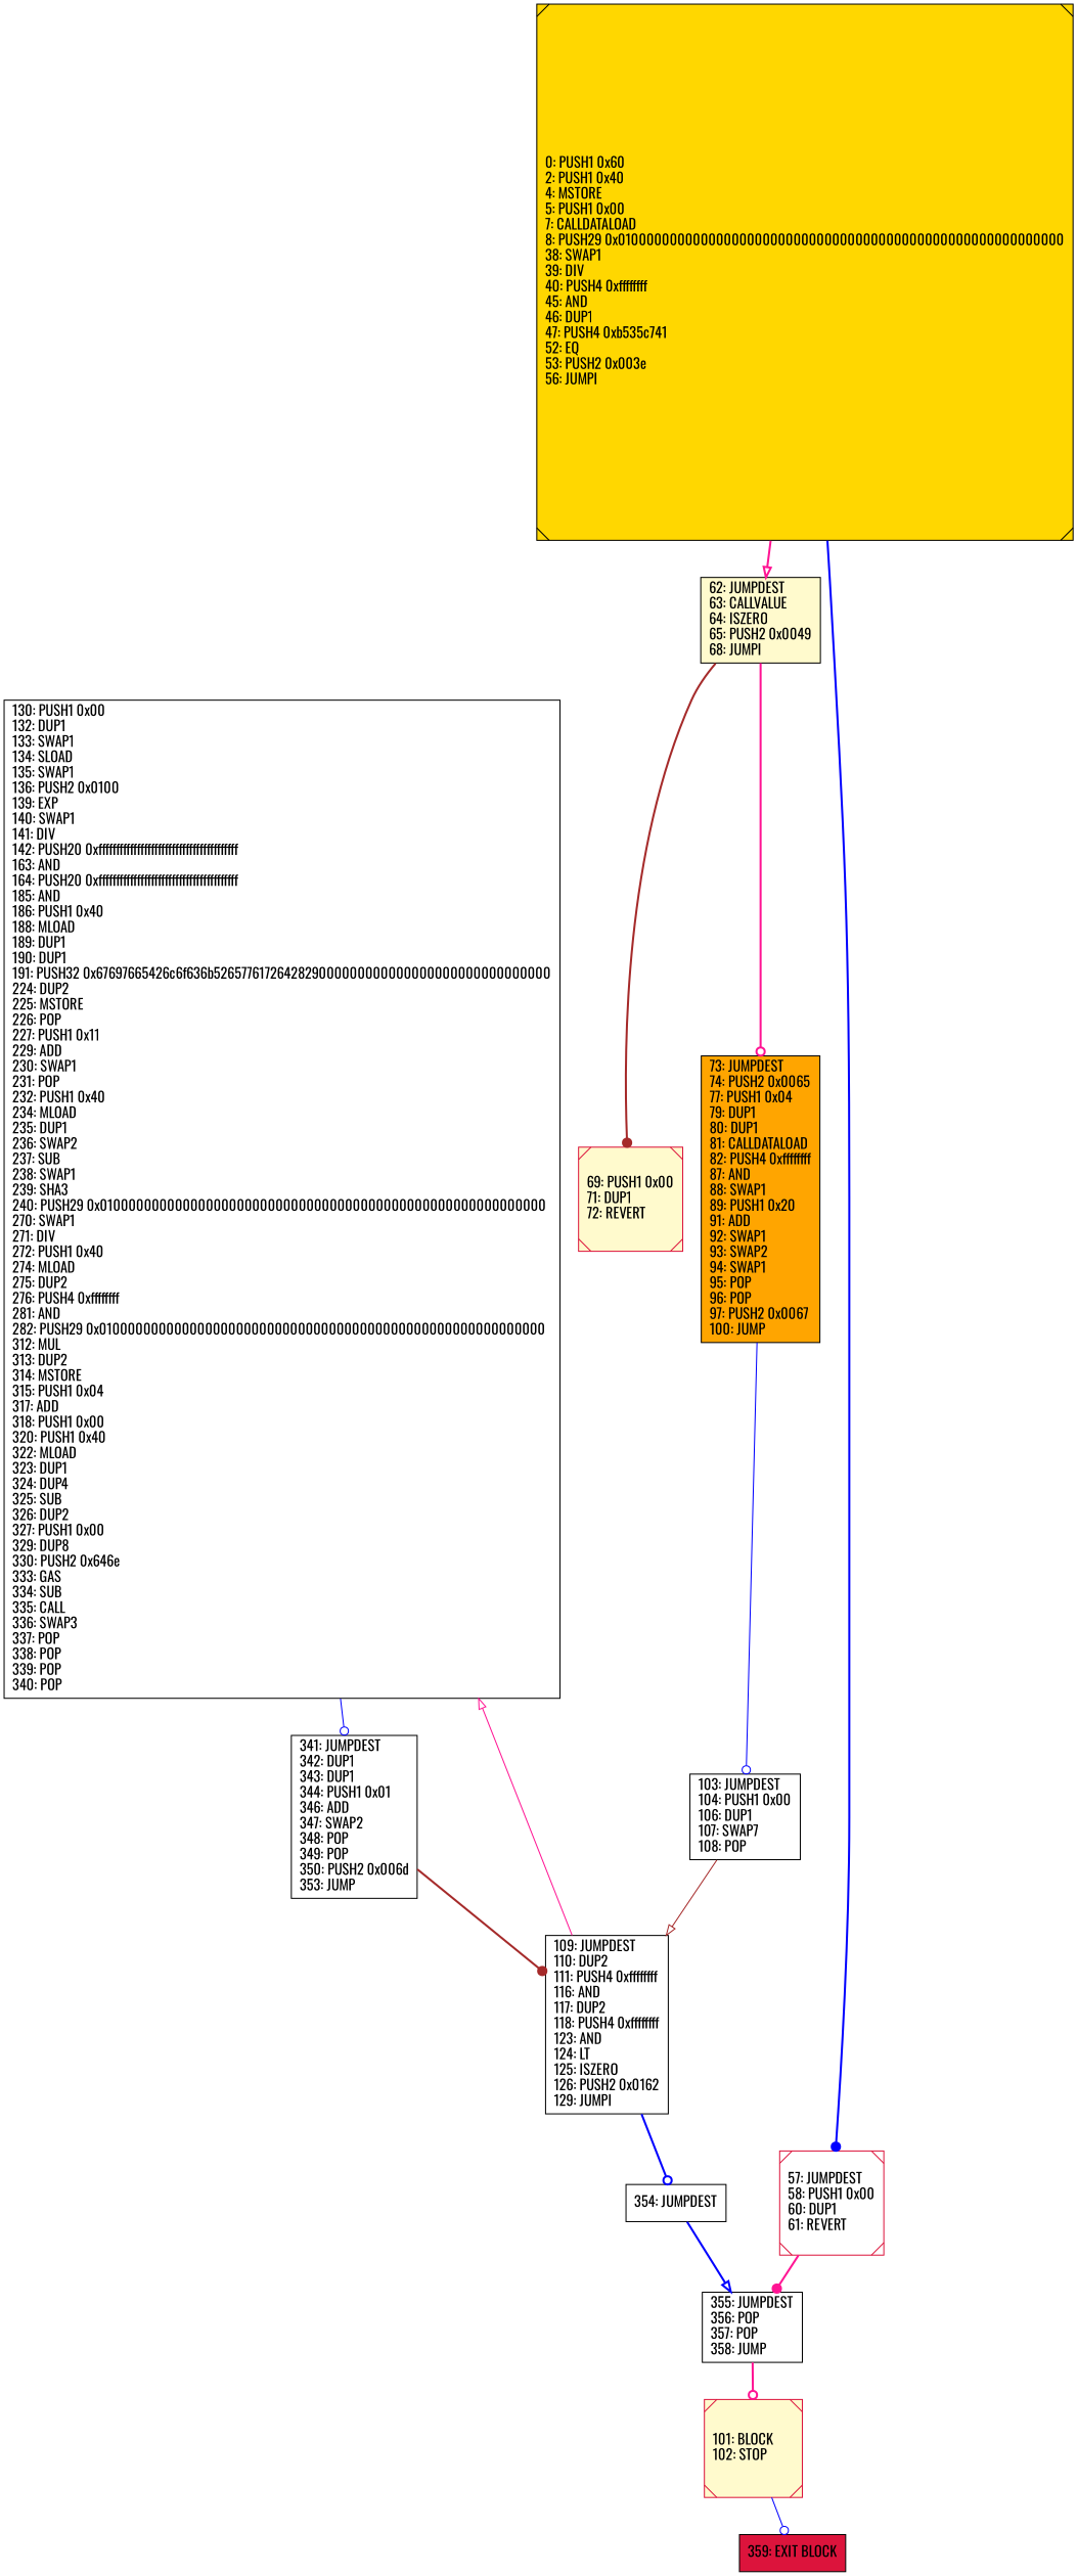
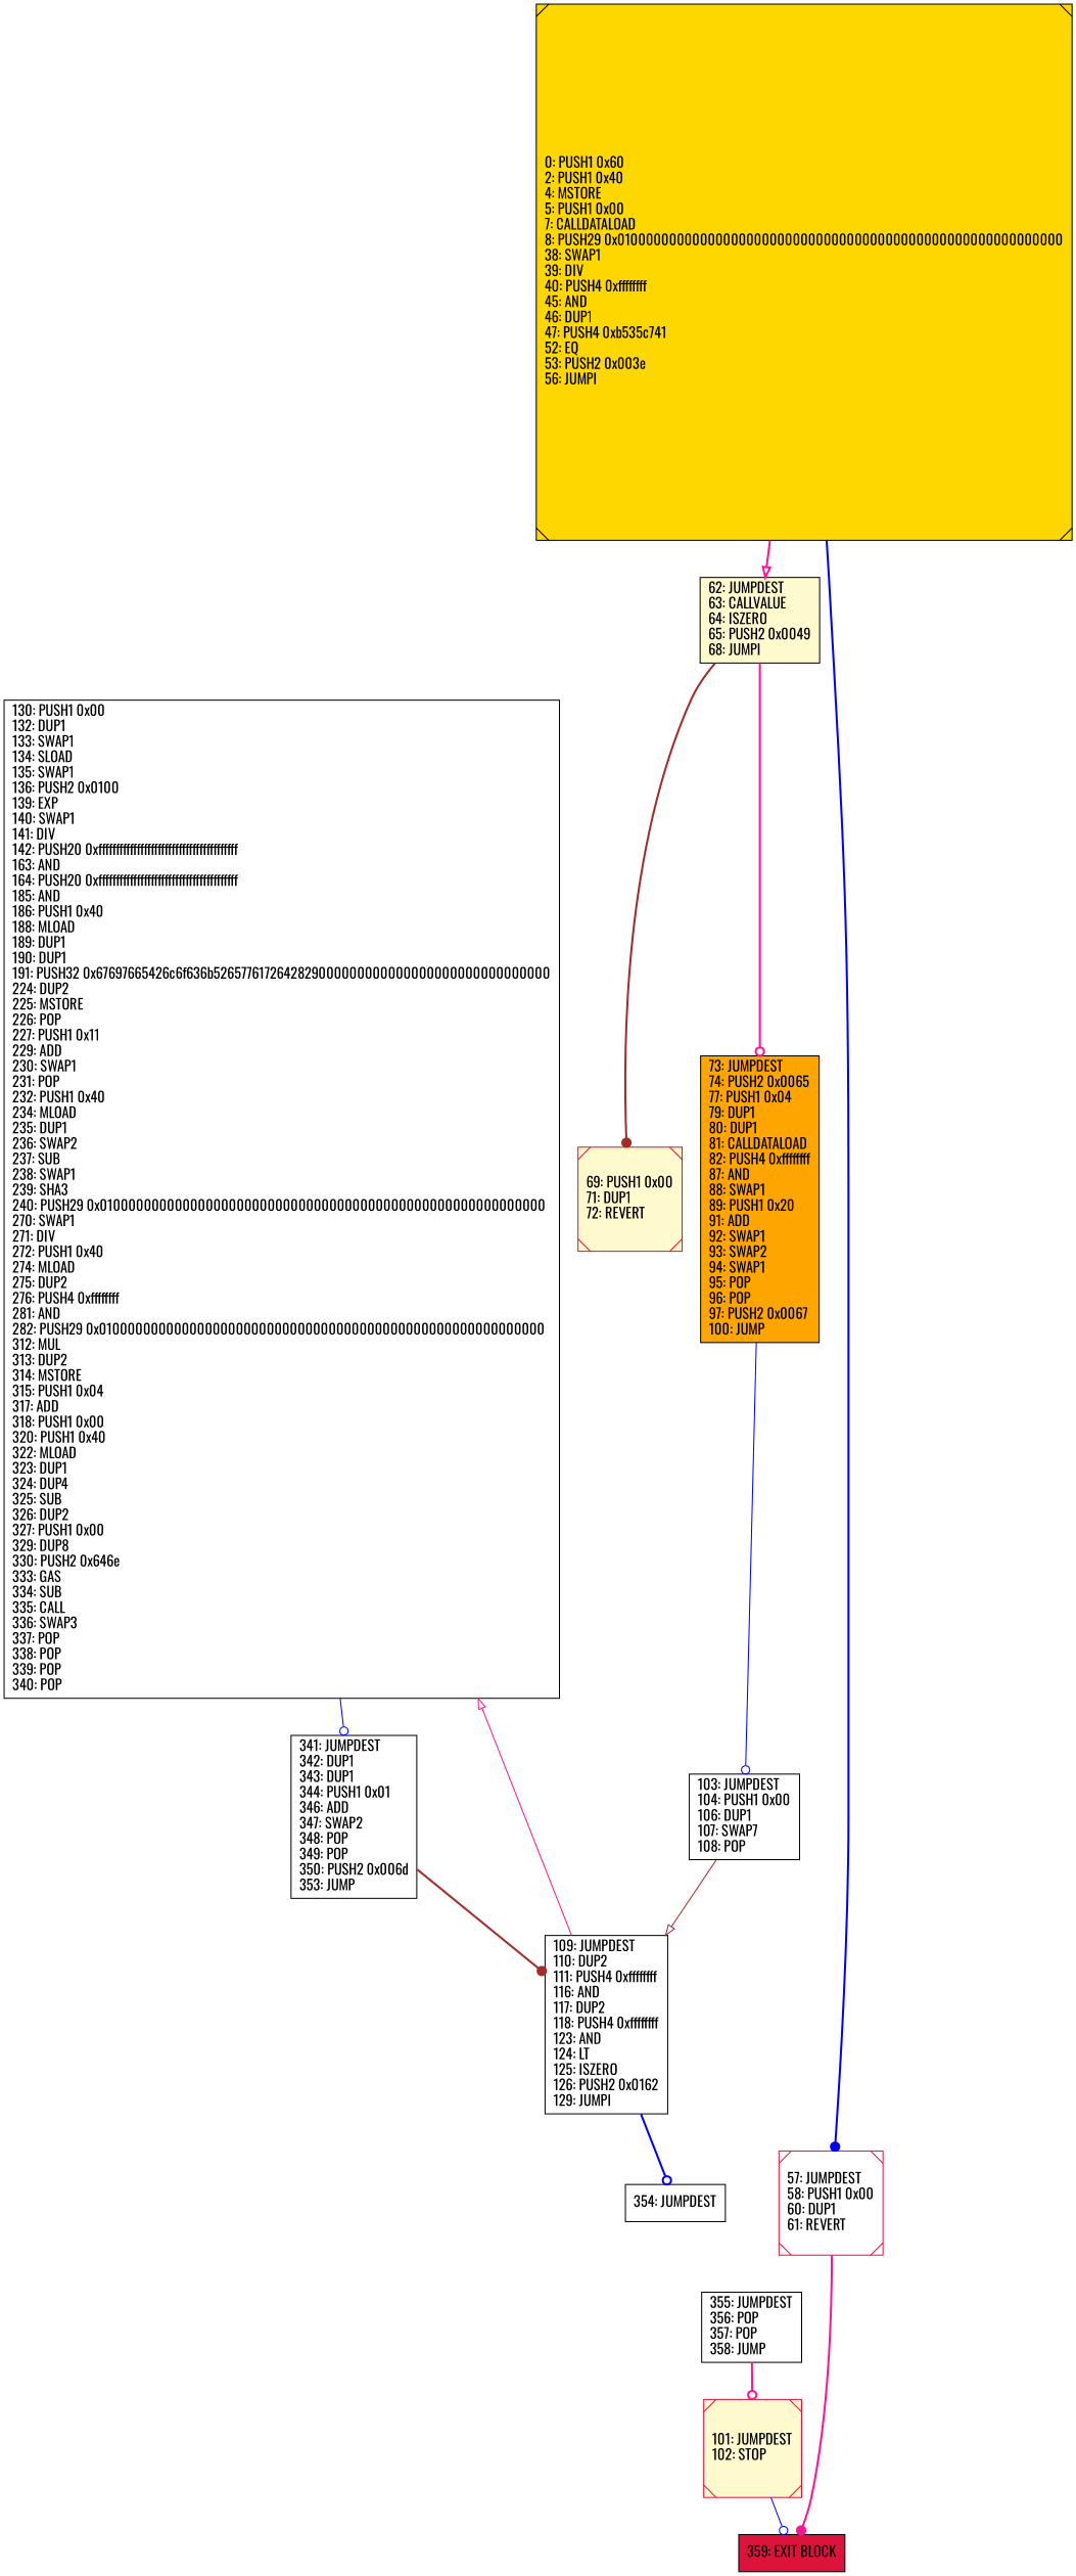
  digraph {
    fontname=Oswald
    rankdir=UD
    node [color=black fillcolor=white fontcolor=black fontname=Oswald shape=box style=filled]
    edge [arrowhead=odot color=blue fontname=Oswald style=bold]
    n1 [label="130: PUSH1 0x00\l132: DUP1\l133: SWAP1\l134: SLOAD\l135: SWAP1\l136: PUSH2 0x0100\l139: EXP\l140: SWAP1\l141: DIV\l142: PUSH20 0xffffffffffffffffffffffffffffffffffffffff\l163: AND\l164: PUSH20 0xffffffffffffffffffffffffffffffffffffffff\l185: AND\l186: PUSH1 0x40\l188: MLOAD\l189: DUP1\l190: DUP1\l191: PUSH32 0x67697665426c6f636b5265776172642829000000000000000000000000000000\l224: DUP2\l225: MSTORE\l226: POP\l227: PUSH1 0x11\l229: ADD\l230: SWAP1\l231: POP\l232: PUSH1 0x40\l234: MLOAD\l235: DUP1\l236: SWAP2\l237: SUB\l238: SWAP1\l239: SHA3\l240: PUSH29 0x0100000000000000000000000000000000000000000000000000000000\l270: SWAP1\l271: DIV\l272: PUSH1 0x40\l274: MLOAD\l275: DUP2\l276: PUSH4 0xffffffff\l281: AND\l282: PUSH29 0x0100000000000000000000000000000000000000000000000000000000\l312: MUL\l313: DUP2\l314: MSTORE\l315: PUSH1 0x04\l317: ADD\l318: PUSH1 0x00\l320: PUSH1 0x40\l322: MLOAD\l323: DUP1\l324: DUP4\l325: SUB\l326: DUP2\l327: PUSH1 0x00\l329: DUP8\l330: PUSH2 0x646e\l333: GAS\l334: SUB\l335: CALL\l336: SWAP3\l337: POP\l338: POP\l339: POP\l340: POP\l"]
    n2 [label="341: JUMPDEST\l342: DUP1\l343: DUP1\l344: PUSH1 0x01\l346: ADD\l347: SWAP2\l348: POP\l349: POP\l350: PUSH2 0x006d\l353: JUMP\l"]
    n3 [label="109: JUMPDEST\l110: DUP2\l111: PUSH4 0xffffffff\l116: AND\l117: DUP2\l118: PUSH4 0xffffffff\l123: AND\l124: LT\l125: ISZERO\l126: PUSH2 0x0162\l129: JUMPI\l"]
    n4 [color=crimson fillcolor=lemonchiffon label="69: PUSH1 0x00\l71: DUP1\l72: REVERT\l" shape=Msquare]
    n5 [fillcolor=crimson label="359: EXIT BLOCK\l"]
    n6 [fillcolor=orange label="73: JUMPDEST\l74: PUSH2 0x0065\l77: PUSH1 0x04\l79: DUP1\l80: DUP1\l81: CALLDATALOAD\l82: PUSH4 0xffffffff\l87: AND\l88: SWAP1\l89: PUSH1 0x20\l91: ADD\l92: SWAP1\l93: SWAP2\l94: SWAP1\l95: POP\l96: POP\l97: PUSH2 0x0067\l100: JUMP\l"]
    n7 [label="103: JUMPDEST\l104: PUSH1 0x00\l106: DUP1\l107: SWAP7\l108: POP\l"]
    n8 [label="354: JUMPDEST\l"]
    n9 [label="355: JUMPDEST\l356: POP\l357: POP\l358: JUMP\l"]
-   n10 [color=crimson fillcolor=lemonchiffon label="101: BLOCK\l102: STOP\l" shape=Msquare]
+   n10 [color=crimson fillcolor=lemonchiffon label="101: JUMPDEST\l102: STOP\l" shape=Msquare]
    n11 [fillcolor=gold label="0: PUSH1 0x60\l2: PUSH1 0x40\l4: MSTORE\l5: PUSH1 0x00\l7: CALLDATALOAD\l8: PUSH29 0x0100000000000000000000000000000000000000000000000000000000\l38: SWAP1\l39: DIV\l40: PUSH4 0xffffffff\l45: AND\l46: DUP1\l47: PUSH4 0xb535c741\l52: EQ\l53: PUSH2 0x003e\l56: JUMPI\l" shape=Msquare]
    n12 [fillcolor=lemonchiffon label="62: JUMPDEST\l63: CALLVALUE\l64: ISZERO\l65: PUSH2 0x0049\l68: JUMPI\l"]
    n13 [color=crimson label="57: JUMPDEST\l58: PUSH1 0x00\l60: DUP1\l61: REVERT\l" shape=Msquare]
    n1 -> n2 [style=solid]
    n2 -> n3 [arrowhead=dot color=brown]
    n3 -> n1 [arrowhead=onormal color=deeppink style=solid]
    n3 -> n8
    n6 -> n7 [style=solid]
    n7 -> n3 [arrowhead=onormal color=brown style=solid]
-   n8 -> n9 [arrowhead=onormal]
    n9 -> n10 [color=deeppink]
    n10 -> n5 [style=solid]
    n11 -> n12 [arrowhead=onormal color=deeppink]
    n11 -> n13 [arrowhead=dot]
    n12 -> n4 [arrowhead=dot color=brown]
    n12 -> n6 [color=deeppink]
-   n13 -> n9 [arrowhead=dot color=deeppink]
+   n13 -> n5 [arrowhead=dot color=deeppink]
  }
